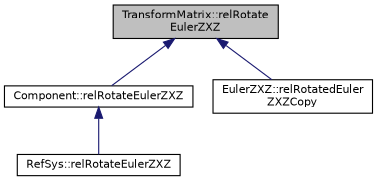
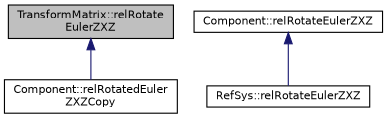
  digraph {
    rankdir=TB
    node [color=black fillcolor=white fontname=Helvetica fontsize=10 shape=record style=filled]
    edge [color=midnightblue dir=back fontname=Helvetica fontsize=10 labelfontname=Helvetica labelfontsize=10 style=solid]
    n1 [fillcolor=grey75 fontcolor=black height=0.2 label="TransformMatrix::relRotate\lEulerZXZ" width=0.4]
    n2 [height=0.2 label="Component::relRotateEulerZXZ" width=0.4]
-   n3 [height=0.2 label="EulerZXZ::relRotatedEuler\lZXZCopy" width=0.4]
+   n3 [height=0.2 label="Component::relRotatedEuler\lZXZCopy" width=0.4]
    n4 [height=0.2 label="RefSys::relRotateEulerZXZ" width=0.4]
-   n1 -> n2
    n1 -> n3
    n2 -> n4
  }
